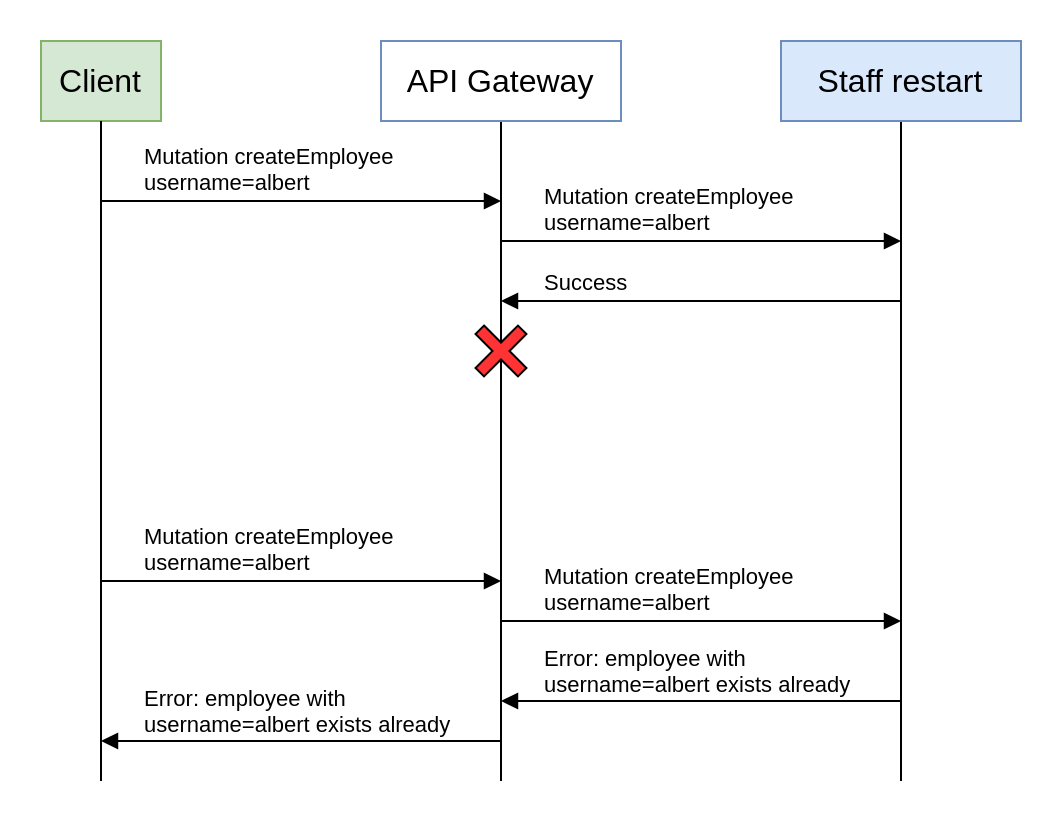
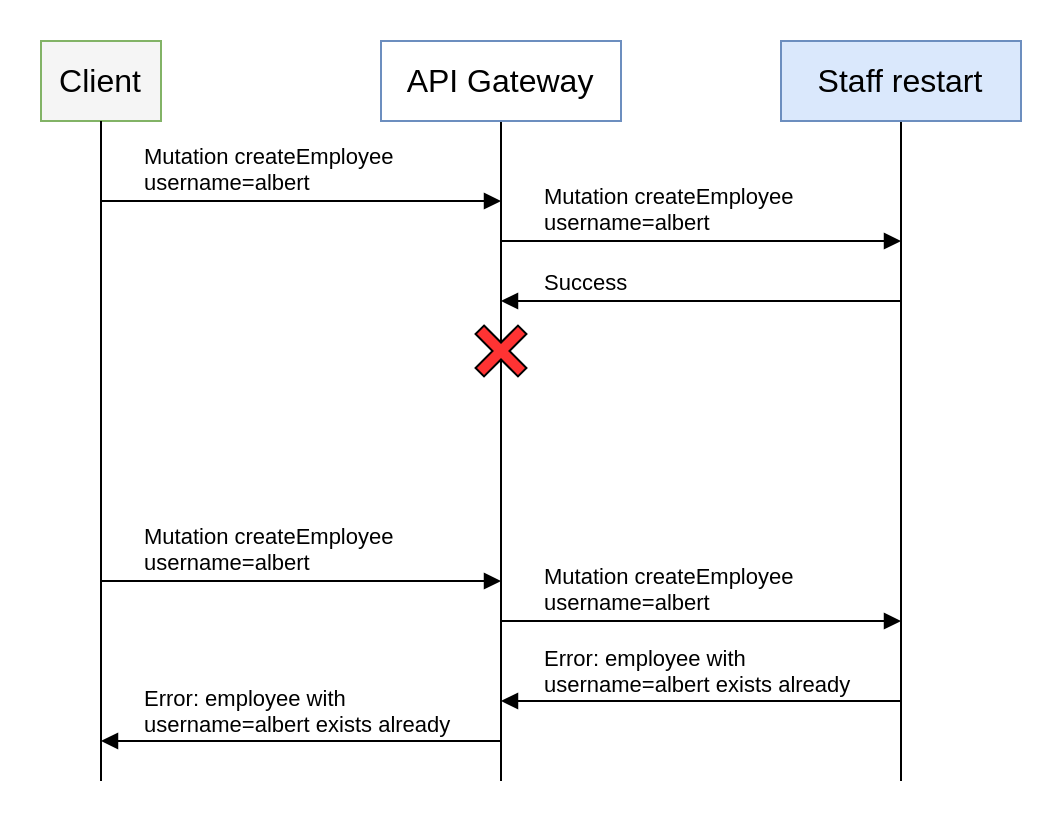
  <mxCell id="0" />
  <mxCell id="1" parent="0" />
- <mxCell id="2" value="&lt;font style=&quot;font-size: 16px&quot;&gt;Client&lt;br&gt;&lt;/font&gt;" style="rounded=0;whiteSpace=wrap;html=1;fillColor=#d5e8d4;strokeColor=#82b366;" vertex="1" parent="1"><mxGeometry x="20" y="20" width="60" height="40" as="geometry" /></mxCell>
+ <mxCell id="2" value="&lt;font style=&quot;font-size: 16px&quot;&gt;Client&lt;br&gt;&lt;/font&gt;" style="rounded=0;whiteSpace=wrap;html=1;fillColor=#f5f5f5;strokeColor=#82b366;" vertex="1" parent="1"><mxGeometry x="20" y="20" width="60" height="40" as="geometry" /></mxCell>
  <mxCell id="3" value="" style="endArrow=none;html=1;rounded=0;" edge="1" parent="1"><mxGeometry width="50" height="50" relative="1" as="geometry"><mxPoint x="50" y="390" as="sourcePoint" /><mxPoint x="50" y="60" as="targetPoint" /></mxGeometry></mxCell>
  <mxCell id="4" value="" style="endArrow=none;html=1;rounded=0;" edge="1" parent="1"><mxGeometry width="50" height="50" relative="1" as="geometry"><mxPoint x="250" y="390" as="sourcePoint" /><mxPoint x="250" y="60" as="targetPoint" /></mxGeometry></mxCell>
  <mxCell id="5" value="&lt;font style=&quot;font-size: 16px&quot;&gt;API Gateway&lt;br&gt;&lt;/font&gt;" style="rounded=0;whiteSpace=wrap;html=1;fillColor=#ffffff;strokeColor=#6c8ebf;" vertex="1" parent="1"><mxGeometry x="190" y="20" width="120" height="40" as="geometry" /></mxCell>
  <mxCell id="6" value="Mutation createEmployee&lt;br&gt;username=albert" style="endArrow=block;html=1;rounded=0;endFill=1;align=left;verticalAlign=bottom;" edge="1" parent="1"><mxGeometry x="-0.8" width="50" height="50" relative="1" as="geometry"><mxPoint x="50" y="100" as="sourcePoint" /><mxPoint x="250" y="100" as="targetPoint" /><mxPoint as="offset" /></mxGeometry></mxCell>
  <mxCell id="7" value="" style="endArrow=none;html=1;rounded=0;endFill=0;startArrow=block;startFill=1;" edge="1" parent="1"><mxGeometry width="50" height="50" relative="1" as="geometry"><mxPoint x="250" y="150" as="sourcePoint" /><mxPoint x="450" y="150" as="targetPoint" /></mxGeometry></mxCell>
  <mxCell id="8" value="Success" style="edgeLabel;html=1;align=left;verticalAlign=middle;resizable=0;points=[];" vertex="1" connectable="0" parent="7"><mxGeometry x="-0.46" y="-1" relative="1" as="geometry"><mxPoint x="-34" y="-11" as="offset" /></mxGeometry></mxCell>
  <mxCell id="9" value="" style="endArrow=none;html=1;rounded=0;" edge="1" parent="1"><mxGeometry width="50" height="50" relative="1" as="geometry"><mxPoint x="450" y="390" as="sourcePoint" /><mxPoint x="450" y="60" as="targetPoint" /></mxGeometry></mxCell>
  <mxCell id="10" value="&lt;font style=&quot;font-size: 16px&quot;&gt;Staff restart&lt;br&gt;&lt;/font&gt;" style="rounded=0;whiteSpace=wrap;html=1;fillColor=#dae8fc;strokeColor=#6c8ebf;" vertex="1" parent="1"><mxGeometry x="390" y="20" width="120" height="40" as="geometry" /></mxCell>
  <mxCell id="11" value="Mutation createEmployee&lt;br&gt;username=albert" style="endArrow=block;html=1;rounded=0;endFill=1;align=left;verticalAlign=bottom;" edge="1" parent="1"><mxGeometry x="-0.8" width="50" height="50" relative="1" as="geometry"><mxPoint x="250" y="120" as="sourcePoint" /><mxPoint x="450" y="120" as="targetPoint" /><mxPoint as="offset" /></mxGeometry></mxCell>
  <mxCell id="12" value="" style="shape=cross;whiteSpace=wrap;html=1;fillColor=#FF3333;rotation=45;" vertex="1" parent="1"><mxGeometry x="235" y="160" width="30" height="30" as="geometry" /></mxCell>
  <mxCell id="13" value="Mutation createEmployee&lt;br&gt;username=albert" style="endArrow=block;html=1;rounded=0;endFill=1;align=left;verticalAlign=bottom;" edge="1" parent="1"><mxGeometry x="-0.8" width="50" height="50" relative="1" as="geometry"><mxPoint x="50" y="290" as="sourcePoint" /><mxPoint x="250" y="290" as="targetPoint" /><mxPoint as="offset" /></mxGeometry></mxCell>
  <mxCell id="14" value="" style="endArrow=none;html=1;rounded=0;endFill=0;startArrow=block;startFill=1;" edge="1" parent="1"><mxGeometry width="50" height="50" relative="1" as="geometry"><mxPoint x="250" y="350" as="sourcePoint" /><mxPoint x="450" y="350" as="targetPoint" /></mxGeometry></mxCell>
  <mxCell id="15" value="Error: employee with&lt;br&gt;username=albert exists already" style="edgeLabel;html=1;align=left;verticalAlign=bottom;resizable=0;points=[];" vertex="1" connectable="0" parent="14"><mxGeometry x="-0.46" y="-1" relative="1" as="geometry"><mxPoint x="-34" y="-1" as="offset" /></mxGeometry></mxCell>
  <mxCell id="16" value="Mutation createEmployee&lt;br&gt;username=albert" style="endArrow=block;html=1;rounded=0;endFill=1;align=left;verticalAlign=bottom;" edge="1" parent="1"><mxGeometry x="-0.8" width="50" height="50" relative="1" as="geometry"><mxPoint x="250" y="310" as="sourcePoint" /><mxPoint x="450" y="310" as="targetPoint" /><mxPoint as="offset" /></mxGeometry></mxCell>
  <mxCell id="17" value="" style="endArrow=none;html=1;rounded=0;endFill=0;startArrow=block;startFill=1;" edge="1" parent="1"><mxGeometry width="50" height="50" relative="1" as="geometry"><mxPoint x="50" y="370" as="sourcePoint" /><mxPoint x="250" y="370" as="targetPoint" /></mxGeometry></mxCell>
  <mxCell id="18" value="Error: employee with&lt;br&gt;username=albert exists already" style="edgeLabel;html=1;align=left;verticalAlign=bottom;resizable=0;points=[];" vertex="1" connectable="0" parent="17"><mxGeometry x="-0.46" y="-1" relative="1" as="geometry"><mxPoint x="-34" y="-1" as="offset" /></mxGeometry></mxCell>
